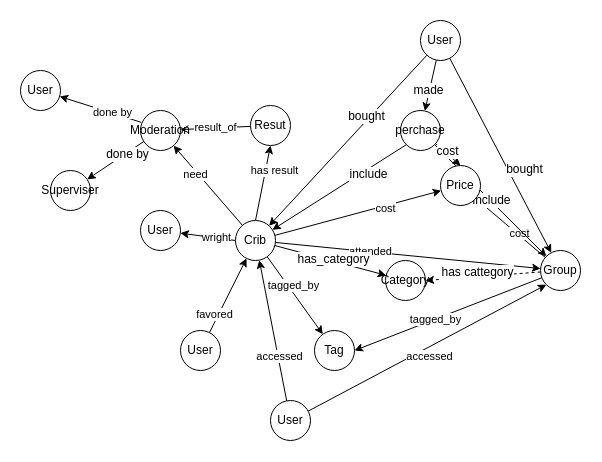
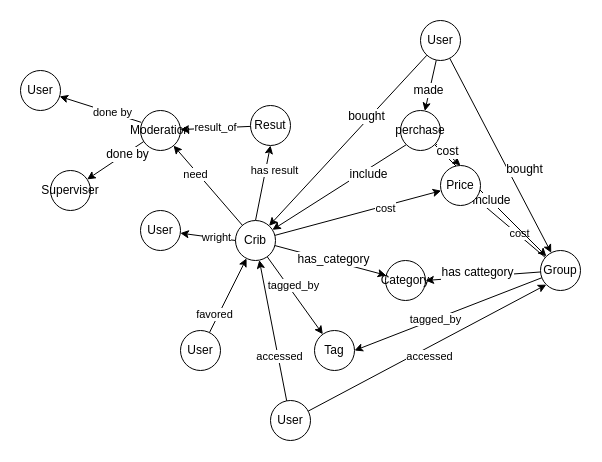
  <mxCell id="0" />
  <mxCell id="1" parent="0" />
  <mxCell id="2" style="rounded=0;orthogonalLoop=1;jettySize=auto;html=1;entryX=0.5;entryY=1;entryDx=0;entryDy=0;exitX=0.5;exitY=0;exitDx=0;exitDy=0;" edge="1" parent="1" source="17" target="25"><mxGeometry relative="1" as="geometry"><mxPoint x="269.885" y="215.223" as="sourcePoint" /><mxPoint x="324.118" y="119.998" as="targetPoint" /></mxGeometry></mxCell>
  <mxCell id="3" value="has result" style="edgeLabel;html=1;align=center;verticalAlign=middle;resizable=0;points=[];" vertex="1" connectable="0" parent="2"><mxGeometry x="0.107" y="2" relative="1" as="geometry"><mxPoint x="12" y="-9" as="offset" /></mxGeometry></mxCell>
- <mxCell id="4" value="" style="edgeStyle=none;rounded=0;orthogonalLoop=1;jettySize=auto;html=1;" edge="1" parent="1" source="17" target="34"><mxGeometry relative="1" as="geometry" /></mxCell>
- <mxCell id="5" value="attended" style="edgeLabel;html=1;align=center;verticalAlign=middle;resizable=0;points=[];" vertex="1" connectable="0" parent="4"><mxGeometry x="-0.368" y="1" relative="1" as="geometry"><mxPoint x="11" y="1" as="offset" /></mxGeometry></mxCell>
- <mxCell id="6" value="&lt;span style=&quot;color: rgb(0 , 0 , 0) ; font-family: &amp;#34;helvetica&amp;#34; ; font-size: 11px ; font-style: normal ; font-weight: 400 ; letter-spacing: normal ; text-align: center ; text-indent: 0px ; text-transform: none ; word-spacing: 0px ; background-color: rgb(255 , 255 , 255) ; display: inline ; float: none&quot;&gt;result_of&lt;/span&gt;" style="edgeStyle=none;rounded=0;orthogonalLoop=1;jettySize=auto;html=1;endArrow=open;" edge="1" parent="1" source="25" target="39"><mxGeometry relative="1" as="geometry" /></mxCell>
+ <mxCell id="6" value="&lt;span style=&quot;color: rgb(0 , 0 , 0) ; font-family: &amp;#34;helvetica&amp;#34; ; font-size: 11px ; font-style: normal ; font-weight: 400 ; letter-spacing: normal ; text-align: center ; text-indent: 0px ; text-transform: none ; word-spacing: 0px ; background-color: rgb(255 , 255 , 255) ; display: inline ; float: none&quot;&gt;result_of&lt;/span&gt;" style="edgeStyle=none;rounded=0;orthogonalLoop=1;jettySize=auto;html=1;" edge="1" parent="1" source="25" target="39"><mxGeometry relative="1" as="geometry" /></mxCell>
  <mxCell id="7" style="edgeStyle=none;rounded=0;orthogonalLoop=1;jettySize=auto;html=1;" edge="1" parent="1" source="17" target="38"><mxGeometry relative="1" as="geometry" /></mxCell>
  <mxCell id="8" value="cost" style="edgeLabel;html=1;align=center;verticalAlign=middle;resizable=0;points=[];" vertex="1" connectable="0" parent="7"><mxGeometry x="0.324" y="-2" relative="1" as="geometry"><mxPoint as="offset" /></mxGeometry></mxCell>
  <mxCell id="9" style="edgeStyle=none;rounded=0;orthogonalLoop=1;jettySize=auto;html=1;" edge="1" parent="1" source="17" target="39"><mxGeometry relative="1" as="geometry" /></mxCell>
  <mxCell id="10" value="need" style="edgeLabel;html=1;align=center;verticalAlign=middle;resizable=0;points=[];" vertex="1" connectable="0" parent="9"><mxGeometry x="0.327" y="2" relative="1" as="geometry"><mxPoint as="offset" /></mxGeometry></mxCell>
  <mxCell id="11" style="edgeStyle=none;rounded=0;orthogonalLoop=1;jettySize=auto;html=1;" edge="1" parent="1" source="17" target="46"><mxGeometry relative="1" as="geometry" /></mxCell>
  <mxCell id="12" value="tagged_by" style="edgeLabel;html=1;align=center;verticalAlign=middle;resizable=0;points=[];" vertex="1" connectable="0" parent="11"><mxGeometry x="-0.453" y="-2" relative="1" as="geometry"><mxPoint x="12" y="6" as="offset" /></mxGeometry></mxCell>
  <mxCell id="13" style="edgeStyle=none;rounded=0;orthogonalLoop=1;jettySize=auto;html=1;fontSize=12;exitX=0;exitY=1;exitDx=0;exitDy=0;" edge="1" parent="1" source="49" target="17"><mxGeometry relative="1" as="geometry"><mxPoint x="340" y="200" as="targetPoint" /></mxGeometry></mxCell>
  <mxCell id="14" value="include" style="edgeLabel;html=1;align=center;verticalAlign=middle;resizable=0;points=[];fontSize=12;" vertex="1" connectable="0" parent="13"><mxGeometry x="-0.237" y="2" relative="1" as="geometry"><mxPoint x="12" y="-5" as="offset" /></mxGeometry></mxCell>
  <mxCell id="15" style="edgeStyle=none;rounded=0;orthogonalLoop=1;jettySize=auto;html=1;fontSize=12;" edge="1" parent="1" source="17" target="57"><mxGeometry relative="1" as="geometry" /></mxCell>
  <mxCell id="16" value="has_category" style="edgeLabel;html=1;align=center;verticalAlign=middle;resizable=0;points=[];fontSize=12;" vertex="1" connectable="0" parent="15"><mxGeometry x="-0.135" y="-1" relative="1" as="geometry"><mxPoint x="10" as="offset" /></mxGeometry></mxCell>
  <mxCell id="17" value="Crib" style="ellipse;whiteSpace=wrap;html=1;aspect=fixed;" vertex="1" parent="1"><mxGeometry x="235" y="220" width="40" height="40" as="geometry" /></mxCell>
  <mxCell id="18" style="edgeStyle=none;rounded=0;orthogonalLoop=1;jettySize=auto;html=1;exitX=0;exitY=0.5;exitDx=0;exitDy=0;" edge="1" parent="1" source="17" target="20"><mxGeometry relative="1" as="geometry"><mxPoint x="150" y="300" as="targetPoint" /></mxGeometry></mxCell>
  <mxCell id="19" value="wright" style="edgeLabel;html=1;align=center;verticalAlign=middle;resizable=0;points=[];" vertex="1" connectable="0" parent="18"><mxGeometry x="-0.274" y="-1" relative="1" as="geometry"><mxPoint as="offset" /></mxGeometry></mxCell>
  <mxCell id="20" value="User" style="ellipse;whiteSpace=wrap;html=1;aspect=fixed;" vertex="1" parent="1"><mxGeometry x="140" y="210" width="40" height="40" as="geometry" /></mxCell>
  <mxCell id="21" style="rounded=0;orthogonalLoop=1;jettySize=auto;html=1;" edge="1" parent="1" source="24" target="17"><mxGeometry relative="1" as="geometry" /></mxCell>
  <mxCell id="22" value="accessed" style="edgeLabel;html=1;align=center;verticalAlign=middle;resizable=0;points=[];" vertex="1" connectable="0" parent="21"><mxGeometry x="-0.149" y="1" relative="1" as="geometry"><mxPoint x="5" y="15" as="offset" /></mxGeometry></mxCell>
  <mxCell id="23" value="&lt;span style=&quot;color: rgb(0 , 0 , 0) ; font-family: &amp;#34;helvetica&amp;#34; ; font-size: 11px ; font-style: normal ; font-weight: 400 ; letter-spacing: normal ; text-align: center ; text-indent: 0px ; text-transform: none ; word-spacing: 0px ; background-color: rgb(255 , 255 , 255) ; display: inline ; float: none&quot;&gt;accessed&lt;/span&gt;" style="edgeStyle=none;rounded=0;orthogonalLoop=1;jettySize=auto;html=1;entryX=0;entryY=1;entryDx=0;entryDy=0;" edge="1" parent="1" source="24" target="34"><mxGeometry x="-0.01" y="-9" relative="1" as="geometry"><mxPoint as="offset" /></mxGeometry></mxCell>
  <mxCell id="24" value="User" style="ellipse;whiteSpace=wrap;html=1;aspect=fixed;" vertex="1" parent="1"><mxGeometry x="270" y="400" width="40" height="40" as="geometry" /></mxCell>
  <mxCell id="25" value="Resut" style="ellipse;whiteSpace=wrap;html=1;aspect=fixed;" vertex="1" parent="1"><mxGeometry x="250" y="105" width="40" height="40" as="geometry" /></mxCell>
  <mxCell id="26" style="edgeStyle=none;rounded=0;orthogonalLoop=1;jettySize=auto;html=1;" edge="1" parent="1" source="34" target="38"><mxGeometry relative="1" as="geometry"><Array as="points" /></mxGeometry></mxCell>
  <mxCell id="27" value="cost" style="edgeLabel;html=1;align=center;verticalAlign=middle;resizable=0;points=[];" vertex="1" connectable="0" parent="26"><mxGeometry x="-0.209" y="-1" relative="1" as="geometry"><mxPoint as="offset" /></mxGeometry></mxCell>
  <mxCell id="28" style="edgeStyle=none;rounded=0;orthogonalLoop=1;jettySize=auto;html=1;entryX=1;entryY=0.5;entryDx=0;entryDy=0;" edge="1" parent="1" source="34" target="46"><mxGeometry relative="1" as="geometry" /></mxCell>
  <mxCell id="29" value="tagged_by" style="edgeLabel;html=1;align=center;verticalAlign=middle;resizable=0;points=[];" vertex="1" connectable="0" parent="28"><mxGeometry x="0.147" relative="1" as="geometry"><mxPoint as="offset" /></mxGeometry></mxCell>
  <mxCell id="30" style="edgeStyle=none;rounded=0;orthogonalLoop=1;jettySize=auto;html=1;fontSize=12;" edge="1" parent="1" source="49" target="34"><mxGeometry relative="1" as="geometry"><mxPoint x="460" y="150" as="sourcePoint" /></mxGeometry></mxCell>
  <mxCell id="31" value="include" style="edgeLabel;html=1;align=center;verticalAlign=middle;resizable=0;points=[];fontSize=12;" vertex="1" connectable="0" parent="30"><mxGeometry x="0.317" y="1" relative="1" as="geometry"><mxPoint x="-18" y="-17" as="offset" /></mxGeometry></mxCell>
- <mxCell id="32" style="edgeStyle=none;rounded=0;orthogonalLoop=1;jettySize=auto;html=1;entryX=1;entryY=0.5;entryDx=0;entryDy=0;fontSize=12;dashed=1;" edge="1" parent="1" source="34" target="57"><mxGeometry relative="1" as="geometry" /></mxCell>
+ <mxCell id="32" style="edgeStyle=none;rounded=0;orthogonalLoop=1;jettySize=auto;html=1;entryX=1;entryY=0.5;entryDx=0;entryDy=0;fontSize=12;" edge="1" parent="1" source="34" target="57"><mxGeometry relative="1" as="geometry" /></mxCell>
  <mxCell id="33" value="has cattegory" style="edgeLabel;html=1;align=center;verticalAlign=middle;resizable=0;points=[];fontSize=12;" vertex="1" connectable="0" parent="32"><mxGeometry x="0.498" y="-1" relative="1" as="geometry"><mxPoint x="22" y="-5" as="offset" /></mxGeometry></mxCell>
  <mxCell id="34" value="Group" style="ellipse;whiteSpace=wrap;html=1;aspect=fixed;" vertex="1" parent="1"><mxGeometry x="540" y="250" width="40" height="40" as="geometry" /></mxCell>
  <mxCell id="35" style="edgeStyle=none;rounded=0;orthogonalLoop=1;jettySize=auto;html=1;" edge="1" parent="1" source="37" target="17"><mxGeometry relative="1" as="geometry" /></mxCell>
  <mxCell id="36" value="favored" style="edgeLabel;html=1;align=center;verticalAlign=middle;resizable=0;points=[];" vertex="1" connectable="0" parent="35"><mxGeometry x="-0.163" y="-2" relative="1" as="geometry"><mxPoint x="-13" y="12" as="offset" /></mxGeometry></mxCell>
  <mxCell id="37" value="User" style="ellipse;whiteSpace=wrap;html=1;aspect=fixed;" vertex="1" parent="1"><mxGeometry x="180" y="330" width="40" height="40" as="geometry" /></mxCell>
  <mxCell id="38" value="Price" style="ellipse;whiteSpace=wrap;html=1;aspect=fixed;" vertex="1" parent="1"><mxGeometry x="440" y="165" width="40" height="40" as="geometry" /></mxCell>
  <mxCell id="39" value="Moderation&lt;br&gt;" style="ellipse;whiteSpace=wrap;html=1;aspect=fixed;" vertex="1" parent="1"><mxGeometry x="140" y="110" width="40" height="40" as="geometry" /></mxCell>
  <mxCell id="40" style="edgeStyle=none;rounded=0;orthogonalLoop=1;jettySize=auto;html=1;exitX=0.018;exitY=0.296;exitDx=0;exitDy=0;exitPerimeter=0;" edge="1" parent="1" source="39" target="42"><mxGeometry relative="1" as="geometry"><mxPoint x="120" y="90" as="targetPoint" /></mxGeometry></mxCell>
  <mxCell id="41" value="done by" style="edgeLabel;html=1;align=center;verticalAlign=middle;resizable=0;points=[];" vertex="1" connectable="0" parent="40"><mxGeometry x="-0.265" y="-1" relative="1" as="geometry"><mxPoint as="offset" /></mxGeometry></mxCell>
  <mxCell id="42" value="User" style="ellipse;whiteSpace=wrap;html=1;aspect=fixed;" vertex="1" parent="1"><mxGeometry x="20" y="70" width="40" height="40" as="geometry" /></mxCell>
  <mxCell id="43" style="edgeStyle=none;rounded=0;orthogonalLoop=1;jettySize=auto;html=1;" edge="1" parent="1" source="39" target="45"><mxGeometry relative="1" as="geometry" /></mxCell>
  <mxCell id="44" value="done by" style="edgeLabel;html=1;align=center;verticalAlign=middle;resizable=0;points=[];fontSize=12;" vertex="1" connectable="0" parent="43"><mxGeometry x="-0.386" y="1" relative="1" as="geometry"><mxPoint as="offset" /></mxGeometry></mxCell>
  <mxCell id="45" value="Superviser" style="ellipse;whiteSpace=wrap;html=1;aspect=fixed;" vertex="1" parent="1"><mxGeometry x="50" y="170" width="40" height="40" as="geometry" /></mxCell>
  <mxCell id="46" value="Tag" style="ellipse;whiteSpace=wrap;html=1;aspect=fixed;" vertex="1" parent="1"><mxGeometry x="314" y="330" width="40" height="40" as="geometry" /></mxCell>
  <mxCell id="47" style="edgeStyle=none;rounded=0;orthogonalLoop=1;jettySize=auto;html=1;fontSize=12;entryX=0.5;entryY=0;entryDx=0;entryDy=0;" edge="1" parent="1" source="49" target="38"><mxGeometry relative="1" as="geometry"><mxPoint x="450" y="190" as="targetPoint" /></mxGeometry></mxCell>
  <mxCell id="48" value="cost" style="edgeLabel;html=1;align=center;verticalAlign=middle;resizable=0;points=[];fontSize=12;" vertex="1" connectable="0" parent="47"><mxGeometry x="-0.307" relative="1" as="geometry"><mxPoint x="3" as="offset" /></mxGeometry></mxCell>
  <mxCell id="49" value="perchase" style="ellipse;whiteSpace=wrap;html=1;aspect=fixed;" vertex="1" parent="1"><mxGeometry x="400" y="110" width="40" height="40" as="geometry" /></mxCell>
  <mxCell id="50" style="edgeStyle=none;rounded=0;orthogonalLoop=1;jettySize=auto;html=1;fontSize=12;" edge="1" parent="1" source="56" target="49"><mxGeometry relative="1" as="geometry" /></mxCell>
  <mxCell id="51" value="made" style="edgeLabel;html=1;align=center;verticalAlign=middle;resizable=0;points=[];fontSize=12;" vertex="1" connectable="0" parent="50"><mxGeometry x="0.213" y="1" relative="1" as="geometry"><mxPoint x="-2" y="-1" as="offset" /></mxGeometry></mxCell>
  <mxCell id="52" style="edgeStyle=none;rounded=0;orthogonalLoop=1;jettySize=auto;html=1;fontSize=12;" edge="1" parent="1" source="56" target="17"><mxGeometry relative="1" as="geometry" /></mxCell>
  <mxCell id="53" value="bought" style="edgeLabel;html=1;align=center;verticalAlign=middle;resizable=0;points=[];fontSize=12;" vertex="1" connectable="0" parent="52"><mxGeometry x="-0.264" y="-3" relative="1" as="geometry"><mxPoint as="offset" /></mxGeometry></mxCell>
  <mxCell id="54" style="edgeStyle=none;rounded=0;orthogonalLoop=1;jettySize=auto;html=1;fontSize=12;" edge="1" parent="1" source="56" target="34"><mxGeometry relative="1" as="geometry" /></mxCell>
  <mxCell id="55" value="bought" style="edgeLabel;html=1;align=center;verticalAlign=middle;resizable=0;points=[];fontSize=12;" vertex="1" connectable="0" parent="54"><mxGeometry x="0.133" y="-2" relative="1" as="geometry"><mxPoint x="19" as="offset" /></mxGeometry></mxCell>
  <mxCell id="56" value="User" style="ellipse;whiteSpace=wrap;html=1;aspect=fixed;" vertex="1" parent="1"><mxGeometry x="420" y="20" width="40" height="40" as="geometry" /></mxCell>
  <mxCell id="57" value="Category" style="ellipse;whiteSpace=wrap;html=1;aspect=fixed;" vertex="1" parent="1"><mxGeometry x="385" y="260" width="40" height="40" as="geometry" /></mxCell>
